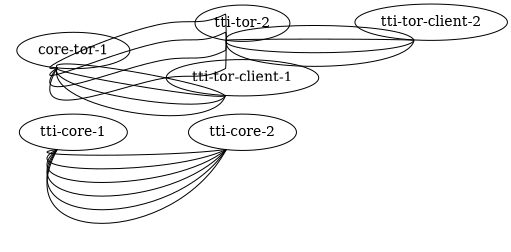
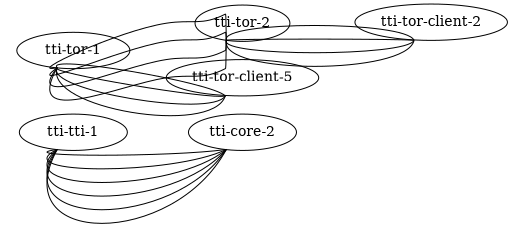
  graph {
    rankdir=LR
    node [config="./helper_scripts/extra_switch_config.sh" function=leaf memory=1024 os="CumulusCommunity/cumulus-vx" version="3.7.11"]
    edge [headport=swp53s1 tailport=swp53s1]
-   "tti-core-1" [mgmt_ip="192.168.200.1"]
+   "tti-core-1" [mgmt_ip="192.168.200.1" label="tti-tti-1"]
    "tti-core-2" [mgmt_ip="192.168.200.2"]
-   "tti-tor-1" [mgmt_ip="192.168.200.11" label="core-tor-1"]
+   "tti-tor-1" [mgmt_ip="192.168.200.11"]
    "tti-tor-2" [mgmt_ip="192.168.200.12"]
-   "tti-tor-client-1" [function=fake config="" memory="" os="" version=""]
+   "tti-tor-client-1" [function=fake label="tti-tor-client-5" config="" memory="" os="" version=""]
    "tti-tor-client-2" [function=fake config="" memory="" os="" version=""]
    "tti-core-1" -- "tti-core-2"
    "tti-core-1" -- "tti-core-2" [headport=swp53s2 tailport=swp53s2]
    "tti-core-1" -- "tti-core-2" [headport=swp54s1 tailport=swp54s1]
    "tti-core-1" -- "tti-core-2" [headport=swp54s2 tailport=swp54s2]
    "tti-core-1" -- "tti-core-2" [headport=swp53s4 tailport=swp53s4]
    "tti-core-1" -- "tti-core-2" [headport=swp54s4 tailport=swp54s4]
    "tti-tor-1" -- "tti-tor-2"
    "tti-tor-1" -- "tti-tor-2" [headport=swp54s1 tailport=swp54s1]
    "tti-tor-1" -- "tti-tor-2" [headport=swp53s2 tailport=swp53s2]
    "tti-tor-1" -- "tti-tor-2" [headport=swp54s2 tailport=swp54s2]
    "tti-tor-1" -- "tti-tor-client-1" [headport=swp1 tailport=swp1]
    "tti-tor-1" -- "tti-tor-client-1" [headport=swp2 tailport=swp2]
    "tti-tor-1" -- "tti-tor-client-1" [headport=swp3 tailport=swp3]
    "tti-tor-1" -- "tti-tor-client-1" [headport=swp4 tailport=swp4]
    "tti-tor-2" -- "tti-tor-client-2" [headport=swp1 tailport=swp1]
    "tti-tor-2" -- "tti-tor-client-2" [headport=swp2 tailport=swp2]
    "tti-tor-2" -- "tti-tor-client-2" [headport=swp3 tailport=swp3]
    "tti-tor-2" -- "tti-tor-client-2" [headport=swp4 tailport=swp4]
  }
